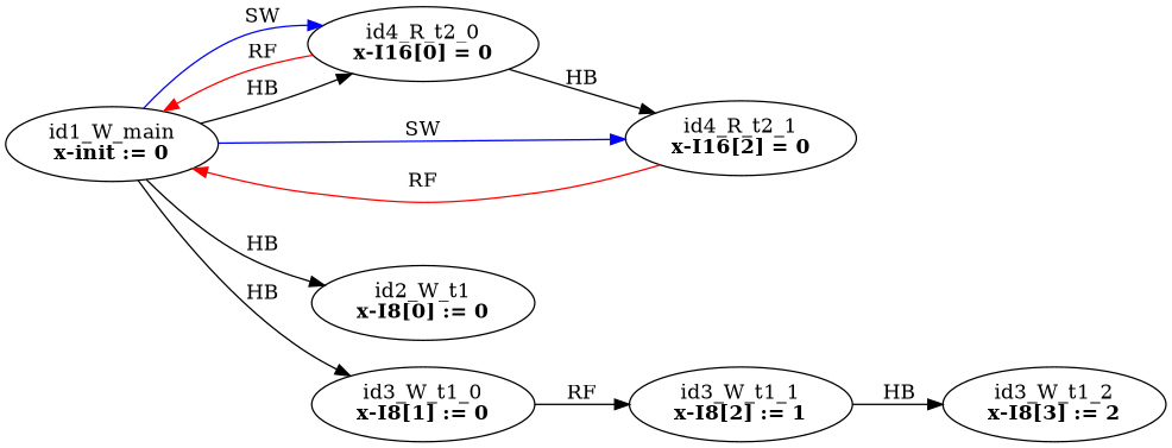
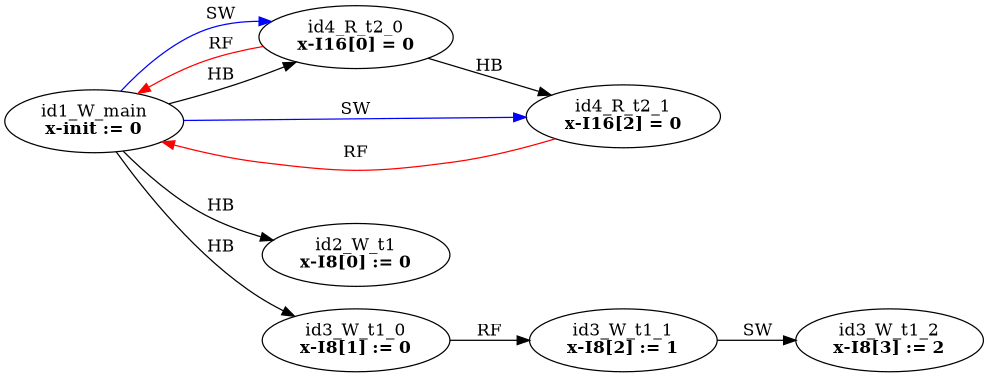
  digraph {
    rankdir=LR
    splines=true
    edge [color=black]
    n1 [label=<id2_W_t1<br/><B>x-I8[0] := 0</B>>]
    n2 [label=<id3_W_t1_0<br/><B>x-I8[1] := 0</B>>]
    n3 [label=<id3_W_t1_1<br/><B>x-I8[2] := 1</B>>]
    n4 [label=<id3_W_t1_2<br/><B>x-I8[3] := 2</B>>]
    n5 [label=<id4_R_t2_0<br/><B>x-I16[0] = 0</B>>]
    n6 [label=<id4_R_t2_1<br/><B>x-I16[2] = 0</B>>]
    n7 [label=<id1_W_main<br/><B>x-init := 0</B>>]
    n2 -> n3 [label=RF]
-   n3 -> n4 [label=HB]
+   n3 -> n4 [label=SW]
    n5 -> n6 [label=HB]
    n5 -> n7 [color=red label=RF]
    n6 -> n7 [color=red label=RF]
    n7 -> n1 [label=HB]
    n7 -> n2 [label=HB]
    n7 -> n5 [label=HB]
    n7 -> n5 [color=blue label=SW]
    n7 -> n6 [color=blue label=SW]
  }
